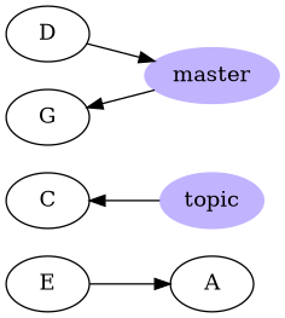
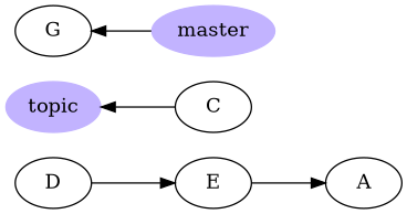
  digraph {
    rankdir=LR
    E
    A
    topic [color=".7 .3 1.0" style=filled]
    C
    D
    master [color=".7 .3 1.0" style=filled]
    G
    E -> A
-   C -> topic [dir=back]
-   D -> master
+   topic -> C [dir=back]
+   D -> E
    G -> master [dir=back]
  }
